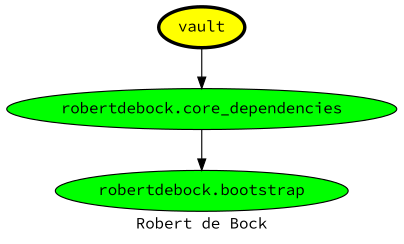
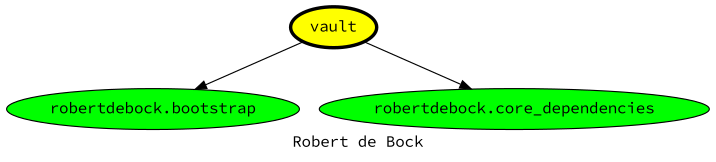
  digraph {
    fontname="Source Code Pro"
    label="Robert de Bock"
    node [fillcolor=green fontname="Source Code Pro" style=filled]
    edge [fontname="Source Code Pro"]
    vault [fillcolor=yellow penwidth=3]
    "robertdebock.bootstrap"
    "robertdebock.core_dependencies"
-   "robertdebock.core_dependencies" -> "robertdebock.bootstrap"
+   vault -> "robertdebock.bootstrap"
    vault -> "robertdebock.core_dependencies"
  }
